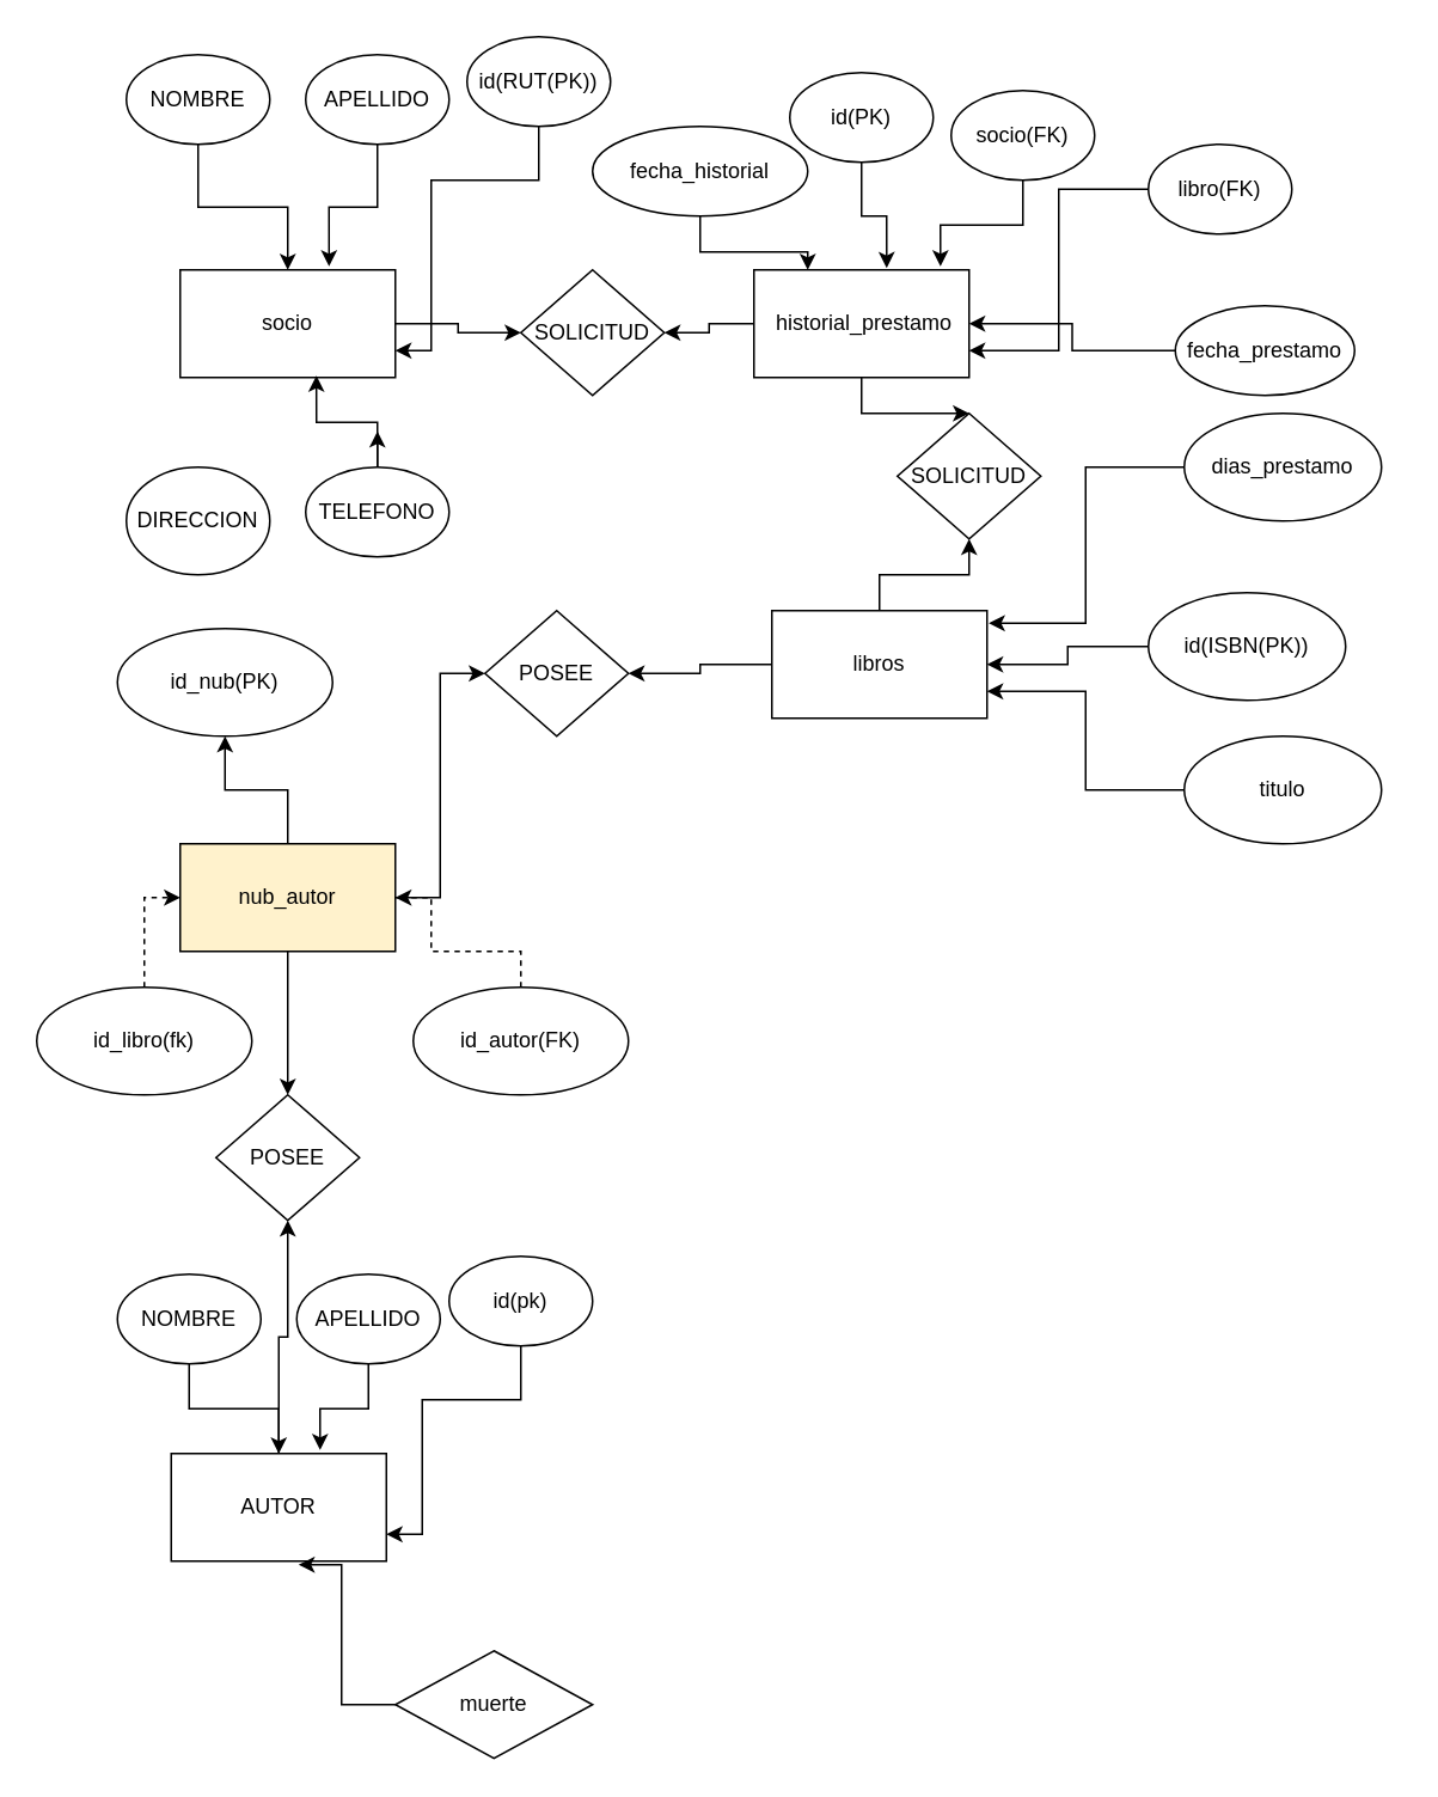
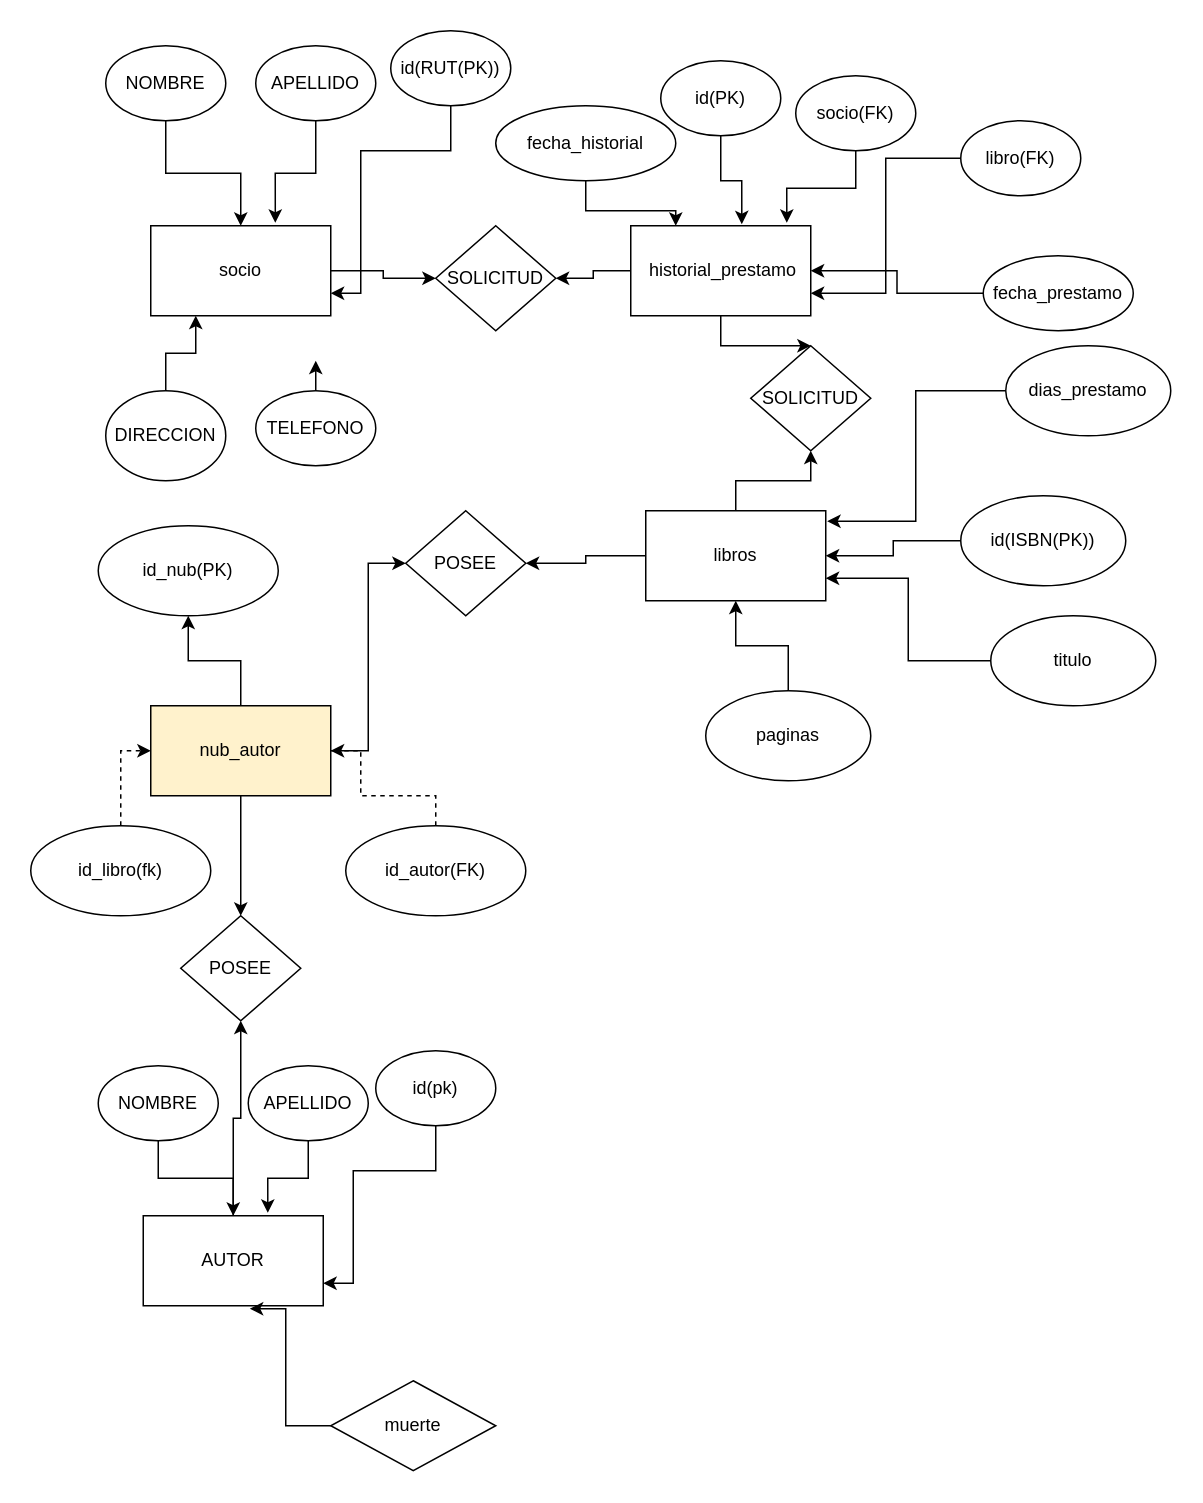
  <mxCell id="0" />
  <mxCell id="1" parent="0" />
  <mxCell id="2" style="edgeStyle=orthogonalEdgeStyle;rounded=0;orthogonalLoop=1;jettySize=auto;html=1;entryX=0;entryY=0.5;entryDx=0;entryDy=0;" parent="1" source="3" target="31" edge="1"><mxGeometry relative="1" as="geometry" /></mxCell>
  <mxCell id="3" value="socio" style="rounded=0;whiteSpace=wrap;html=1;" parent="1" vertex="1"><mxGeometry x="100" y="150" width="120" height="60" as="geometry" /></mxCell>
  <mxCell id="4" style="edgeStyle=orthogonalEdgeStyle;rounded=0;orthogonalLoop=1;jettySize=auto;html=1;" parent="1" source="6" target="31" edge="1"><mxGeometry relative="1" as="geometry" /></mxCell>
  <mxCell id="5" value="" style="edgeStyle=orthogonalEdgeStyle;rounded=0;orthogonalLoop=1;jettySize=auto;html=1;" parent="1" source="6" target="40" edge="1"><mxGeometry relative="1" as="geometry" /></mxCell>
  <mxCell id="6" value="&amp;nbsp;historial_prestamo" style="rounded=0;whiteSpace=wrap;html=1;" parent="1" vertex="1"><mxGeometry x="420" y="150" width="120" height="60" as="geometry" /></mxCell>
  <mxCell id="7" style="edgeStyle=orthogonalEdgeStyle;rounded=0;orthogonalLoop=1;jettySize=auto;html=1;entryX=0.5;entryY=1;entryDx=0;entryDy=0;" parent="1" source="9" target="40" edge="1"><mxGeometry relative="1" as="geometry" /></mxCell>
  <mxCell id="8" style="edgeStyle=orthogonalEdgeStyle;rounded=0;orthogonalLoop=1;jettySize=auto;html=1;entryX=1;entryY=0.5;entryDx=0;entryDy=0;" parent="1" source="9" target="58" edge="1"><mxGeometry relative="1" as="geometry" /></mxCell>
  <mxCell id="9" value="libros" style="rounded=0;whiteSpace=wrap;html=1;" parent="1" vertex="1"><mxGeometry x="430" y="340" width="120" height="60" as="geometry" /></mxCell>
  <mxCell id="10" style="edgeStyle=orthogonalEdgeStyle;rounded=0;orthogonalLoop=1;jettySize=auto;html=1;" parent="1" source="11" target="3" edge="1"><mxGeometry relative="1" as="geometry" /></mxCell>
  <mxCell id="11" value="NOMBRE" style="ellipse;whiteSpace=wrap;html=1;" parent="1" vertex="1"><mxGeometry x="70" y="30" width="80" height="50" as="geometry" /></mxCell>
  <mxCell id="12" value="APELLIDO" style="ellipse;whiteSpace=wrap;html=1;" parent="1" vertex="1"><mxGeometry x="170" y="30" width="80" height="50" as="geometry" /></mxCell>
  <mxCell id="13" style="edgeStyle=orthogonalEdgeStyle;rounded=0;orthogonalLoop=1;jettySize=auto;html=1;exitX=0.5;exitY=1;exitDx=0;exitDy=0;entryX=0.692;entryY=-0.033;entryDx=0;entryDy=0;entryPerimeter=0;" parent="1" source="12" target="3" edge="1"><mxGeometry relative="1" as="geometry"><mxPoint x="190" y="140" as="targetPoint" /></mxGeometry></mxCell>
  <mxCell id="14" style="edgeStyle=orthogonalEdgeStyle;rounded=0;orthogonalLoop=1;jettySize=auto;html=1;entryX=1;entryY=0.75;entryDx=0;entryDy=0;" parent="1" source="15" target="3" edge="1"><mxGeometry relative="1" as="geometry"><Array as="points"><mxPoint x="300" y="100" /><mxPoint x="240" y="100" /><mxPoint x="240" y="195" /></Array></mxGeometry></mxCell>
  <mxCell id="15" value="id(RUT(PK))" style="ellipse;whiteSpace=wrap;html=1;" parent="1" vertex="1"><mxGeometry x="260" y="20" width="80" height="50" as="geometry" /></mxCell>
+ <mxCell id="16" style="edgeStyle=orthogonalEdgeStyle;rounded=0;orthogonalLoop=1;jettySize=auto;html=1;entryX=0.25;entryY=1;entryDx=0;entryDy=0;" parent="1" source="17" target="3" edge="1"><mxGeometry relative="1" as="geometry" /></mxCell>
  <mxCell id="17" value="DIRECCION" style="ellipse;whiteSpace=wrap;html=1;" parent="1" vertex="1"><mxGeometry x="70" y="260" width="80" height="60" as="geometry" /></mxCell>
  <mxCell id="18" style="edgeStyle=orthogonalEdgeStyle;rounded=0;orthogonalLoop=1;jettySize=auto;html=1;" parent="1" source="20" edge="1"><mxGeometry relative="1" as="geometry"><mxPoint x="210" y="240" as="targetPoint" /></mxGeometry></mxCell>
- <mxCell id="19" style="edgeStyle=orthogonalEdgeStyle;rounded=0;orthogonalLoop=1;jettySize=auto;html=1;entryX=0.633;entryY=0.983;entryDx=0;entryDy=0;entryPerimeter=0;" parent="1" source="20" target="3" edge="1"><mxGeometry relative="1" as="geometry" /></mxCell>
  <mxCell id="20" value="TELEFONO" style="ellipse;whiteSpace=wrap;html=1;" parent="1" vertex="1"><mxGeometry x="170" y="260" width="80" height="50" as="geometry" /></mxCell>
  <mxCell id="21" style="edgeStyle=orthogonalEdgeStyle;rounded=0;orthogonalLoop=1;jettySize=auto;html=1;entryX=0.5;entryY=1;entryDx=0;entryDy=0;" parent="1" source="22" target="59" edge="1"><mxGeometry relative="1" as="geometry" /></mxCell>
  <mxCell id="22" value="AUTOR" style="rounded=0;whiteSpace=wrap;html=1;" parent="1" vertex="1"><mxGeometry x="95" y="810" width="120" height="60" as="geometry" /></mxCell>
  <mxCell id="23" style="edgeStyle=orthogonalEdgeStyle;rounded=0;orthogonalLoop=1;jettySize=auto;html=1;" parent="1" source="24" target="22" edge="1"><mxGeometry relative="1" as="geometry" /></mxCell>
  <mxCell id="24" value="NOMBRE" style="ellipse;whiteSpace=wrap;html=1;" parent="1" vertex="1"><mxGeometry x="65" y="710" width="80" height="50" as="geometry" /></mxCell>
  <mxCell id="25" value="APELLIDO" style="ellipse;whiteSpace=wrap;html=1;" parent="1" vertex="1"><mxGeometry x="165" y="710" width="80" height="50" as="geometry" /></mxCell>
  <mxCell id="26" style="edgeStyle=orthogonalEdgeStyle;rounded=0;orthogonalLoop=1;jettySize=auto;html=1;exitX=0.5;exitY=1;exitDx=0;exitDy=0;entryX=0.692;entryY=-0.033;entryDx=0;entryDy=0;entryPerimeter=0;" parent="1" source="25" target="22" edge="1"><mxGeometry relative="1" as="geometry"><mxPoint x="185" y="820" as="targetPoint" /></mxGeometry></mxCell>
  <mxCell id="27" style="edgeStyle=orthogonalEdgeStyle;rounded=0;orthogonalLoop=1;jettySize=auto;html=1;entryX=1;entryY=0.75;entryDx=0;entryDy=0;exitX=0.5;exitY=1;exitDx=0;exitDy=0;" parent="1" source="28" target="22" edge="1"><mxGeometry relative="1" as="geometry"><mxPoint x="295" y="760" as="sourcePoint" /><Array as="points"><mxPoint x="290" y="780" /><mxPoint x="235" y="780" /><mxPoint x="235" y="855" /></Array></mxGeometry></mxCell>
  <mxCell id="28" value="id(pk)" style="ellipse;whiteSpace=wrap;html=1;" parent="1" vertex="1"><mxGeometry x="250" y="700" width="80" height="50" as="geometry" /></mxCell>
  <mxCell id="29" style="edgeStyle=orthogonalEdgeStyle;rounded=0;orthogonalLoop=1;jettySize=auto;html=1;entryX=0.617;entryY=-0.017;entryDx=0;entryDy=0;entryPerimeter=0;" parent="1" source="30" target="6" edge="1"><mxGeometry relative="1" as="geometry" /></mxCell>
  <mxCell id="30" value="id(PK)" style="ellipse;whiteSpace=wrap;html=1;" parent="1" vertex="1"><mxGeometry x="440" y="40" width="80" height="50" as="geometry" /></mxCell>
  <mxCell id="31" value="SOLICITUD" style="rhombus;whiteSpace=wrap;html=1;" parent="1" vertex="1"><mxGeometry x="290" y="150" width="80" height="70" as="geometry" /></mxCell>
  <mxCell id="32" style="edgeStyle=orthogonalEdgeStyle;rounded=0;orthogonalLoop=1;jettySize=auto;html=1;entryX=0.867;entryY=-0.033;entryDx=0;entryDy=0;entryPerimeter=0;" parent="1" source="33" target="6" edge="1"><mxGeometry relative="1" as="geometry" /></mxCell>
  <mxCell id="33" value="socio(FK)" style="ellipse;whiteSpace=wrap;html=1;" parent="1" vertex="1"><mxGeometry x="530" y="50" width="80" height="50" as="geometry" /></mxCell>
  <mxCell id="34" style="edgeStyle=orthogonalEdgeStyle;rounded=0;orthogonalLoop=1;jettySize=auto;html=1;entryX=1;entryY=0.75;entryDx=0;entryDy=0;" parent="1" source="35" target="6" edge="1"><mxGeometry relative="1" as="geometry" /></mxCell>
  <mxCell id="35" value="libro(FK)" style="ellipse;whiteSpace=wrap;html=1;" parent="1" vertex="1"><mxGeometry x="640" y="80" width="80" height="50" as="geometry" /></mxCell>
  <mxCell id="36" style="edgeStyle=orthogonalEdgeStyle;rounded=0;orthogonalLoop=1;jettySize=auto;html=1;" parent="1" source="37" target="6" edge="1"><mxGeometry relative="1" as="geometry" /></mxCell>
  <mxCell id="37" value="fecha_prestamo" style="ellipse;whiteSpace=wrap;html=1;" parent="1" vertex="1"><mxGeometry x="655" y="170" width="100" height="50" as="geometry" /></mxCell>
  <mxCell id="38" style="edgeStyle=orthogonalEdgeStyle;rounded=0;orthogonalLoop=1;jettySize=auto;html=1;entryX=0.25;entryY=0;entryDx=0;entryDy=0;" parent="1" source="39" target="6" edge="1"><mxGeometry relative="1" as="geometry" /></mxCell>
  <mxCell id="39" value="fecha_historial" style="ellipse;whiteSpace=wrap;html=1;" parent="1" vertex="1"><mxGeometry x="330" y="70" width="120" height="50" as="geometry" /></mxCell>
  <mxCell id="40" value="SOLICITUD" style="rhombus;whiteSpace=wrap;html=1;" parent="1" vertex="1"><mxGeometry x="500" y="230" width="80" height="70" as="geometry" /></mxCell>
  <mxCell id="41" style="edgeStyle=orthogonalEdgeStyle;rounded=0;orthogonalLoop=1;jettySize=auto;html=1;" parent="1" source="42" target="9" edge="1"><mxGeometry relative="1" as="geometry" /></mxCell>
  <mxCell id="42" value="id(ISBN(PK))" style="ellipse;whiteSpace=wrap;html=1;" parent="1" vertex="1"><mxGeometry x="640" y="330" width="110" height="60" as="geometry" /></mxCell>
  <mxCell id="43" style="edgeStyle=orthogonalEdgeStyle;rounded=0;orthogonalLoop=1;jettySize=auto;html=1;entryX=1;entryY=0.75;entryDx=0;entryDy=0;" parent="1" source="44" target="9" edge="1"><mxGeometry relative="1" as="geometry" /></mxCell>
  <mxCell id="44" value="titulo" style="ellipse;whiteSpace=wrap;html=1;" parent="1" vertex="1"><mxGeometry x="660" y="410" width="110" height="60" as="geometry" /></mxCell>
  <mxCell id="45" style="edgeStyle=orthogonalEdgeStyle;rounded=0;orthogonalLoop=1;jettySize=auto;html=1;entryX=0.592;entryY=1.033;entryDx=0;entryDy=0;entryPerimeter=0;" parent="1" source="46" target="22" edge="1"><mxGeometry relative="1" as="geometry"><Array as="points"><mxPoint x="190" y="950" /><mxPoint x="190" y="872" /></Array></mxGeometry></mxCell>
  <mxCell id="46" value="muerte" style="rhombus;whiteSpace=wrap;html=1;" parent="1" vertex="1"><mxGeometry x="220" y="920" width="110" height="60" as="geometry" /></mxCell>
  <mxCell id="47" style="edgeStyle=orthogonalEdgeStyle;rounded=0;orthogonalLoop=1;jettySize=auto;html=1;entryX=1.008;entryY=0.117;entryDx=0;entryDy=0;entryPerimeter=0;" parent="1" source="48" target="9" edge="1"><mxGeometry relative="1" as="geometry" /></mxCell>
- <mxCell id="48" value="dias_prestamo" style="ellipse;whiteSpace=wrap;html=1;" parent="1" vertex="1"><mxGeometry x="660" y="230" width="110" height="60" as="geometry" /></mxCell>
+ <mxCell id="48" value="dias_prestamo" style="ellipse;whiteSpace=wrap;html=1;" parent="1" vertex="1"><mxGeometry x="670" y="230" width="110" height="60" as="geometry" /></mxCell>
  <mxCell id="49" value="" style="edgeStyle=orthogonalEdgeStyle;rounded=0;orthogonalLoop=1;jettySize=auto;html=1;" parent="1" source="52" target="53" edge="1"><mxGeometry relative="1" as="geometry" /></mxCell>
  <mxCell id="50" style="edgeStyle=orthogonalEdgeStyle;rounded=0;orthogonalLoop=1;jettySize=auto;html=1;entryX=0.5;entryY=0;entryDx=0;entryDy=0;" parent="1" source="52" target="59" edge="1"><mxGeometry relative="1" as="geometry" /></mxCell>
  <mxCell id="51" style="edgeStyle=orthogonalEdgeStyle;rounded=0;orthogonalLoop=1;jettySize=auto;html=1;entryX=0;entryY=0.5;entryDx=0;entryDy=0;" parent="1" source="52" target="58" edge="1"><mxGeometry relative="1" as="geometry" /></mxCell>
  <mxCell id="52" value="nub_autor" style="rounded=0;whiteSpace=wrap;html=1;fillColor=#fff2cc;" parent="1" vertex="1"><mxGeometry x="100" y="470" width="120" height="60" as="geometry" /></mxCell>
  <mxCell id="53" value="id_nub(PK)" style="ellipse;whiteSpace=wrap;html=1;rounded=0;" parent="1" vertex="1"><mxGeometry x="65" y="350" width="120" height="60" as="geometry" /></mxCell>
  <mxCell id="54" style="edgeStyle=orthogonalEdgeStyle;rounded=0;orthogonalLoop=1;jettySize=auto;html=1;entryX=1;entryY=0.5;entryDx=0;entryDy=0;dashed=1;" parent="1" source="55" target="52" edge="1"><mxGeometry relative="1" as="geometry"><Array as="points"><mxPoint x="290" y="530" /><mxPoint x="240" y="530" /><mxPoint x="240" y="500" /></Array></mxGeometry></mxCell>
  <mxCell id="55" value="id_autor(FK)" style="ellipse;whiteSpace=wrap;html=1;rounded=0;" parent="1" vertex="1"><mxGeometry x="230" y="550" width="120" height="60" as="geometry" /></mxCell>
  <mxCell id="56" style="edgeStyle=orthogonalEdgeStyle;rounded=0;orthogonalLoop=1;jettySize=auto;html=1;entryX=0;entryY=0.5;entryDx=0;entryDy=0;dashed=1;" parent="1" source="57" target="52" edge="1"><mxGeometry relative="1" as="geometry" /></mxCell>
  <mxCell id="57" value="id_libro(fk)" style="ellipse;whiteSpace=wrap;html=1;rounded=0;" parent="1" vertex="1"><mxGeometry x="20" y="550" width="120" height="60" as="geometry" /></mxCell>
  <mxCell id="58" value="POSEE" style="rhombus;whiteSpace=wrap;html=1;" parent="1" vertex="1"><mxGeometry x="270" y="340" width="80" height="70" as="geometry" /></mxCell>
  <mxCell id="59" value="POSEE" style="rhombus;whiteSpace=wrap;html=1;" parent="1" vertex="1"><mxGeometry x="120" y="610" width="80" height="70" as="geometry" /></mxCell>
+ <mxCell id="60" value="" style="edgeStyle=orthogonalEdgeStyle;rounded=0;orthogonalLoop=1;jettySize=auto;html=1;" edge="1" parent="1" source="61" target="9"><mxGeometry relative="1" as="geometry" /></mxCell>
+ <mxCell id="61" value="paginas" style="ellipse;whiteSpace=wrap;html=1;" vertex="1" parent="1"><mxGeometry x="470" y="460" width="110" height="60" as="geometry" /></mxCell>
